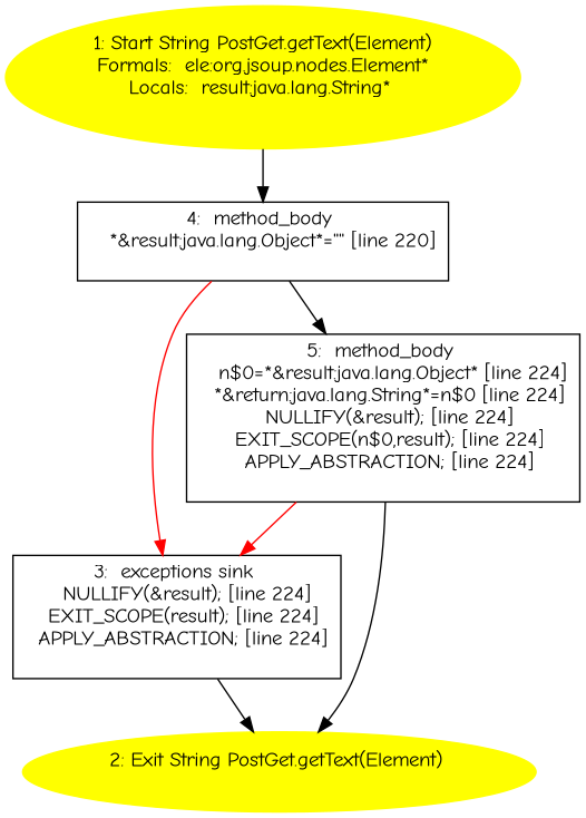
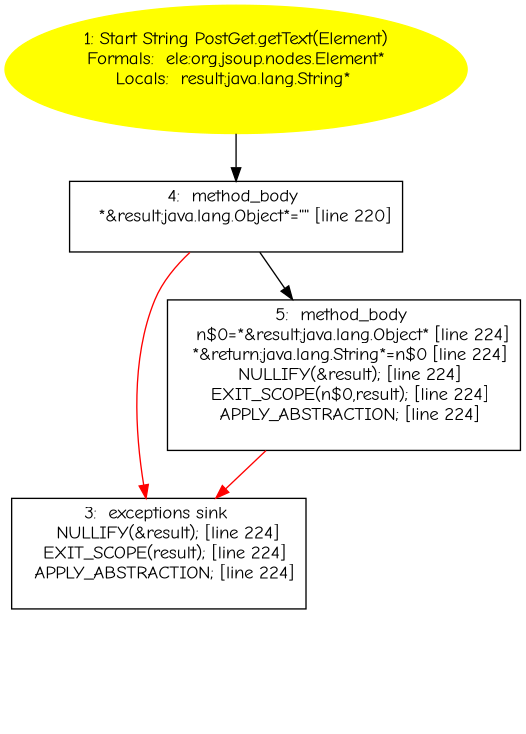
  digraph {
    fontname="Comic Neue"
    node [fontname="Comic Neue" shape=box]
    edge [fontname="Comic Neue"]
    n1 [color=yellow label="1: Start String PostGet.getText(Element)\nFormals:  ele:org.jsoup.nodes.Element*\nLocals:  result:java.lang.String* \n  " style=filled shape=""]
    n2 [label="4:  method_body \n   *&result:java.lang.Object*=\"\" [line 220]\n "]
    n3 [label="3:  exceptions sink \n   NULLIFY(&result); [line 224]\n  EXIT_SCOPE(result); [line 224]\n  APPLY_ABSTRACTION; [line 224]\n "]
    n4 [label="5:  method_body \n   n$0=*&result:java.lang.Object* [line 224]\n  *&return:java.lang.String*=n$0 [line 224]\n  NULLIFY(&result); [line 224]\n  EXIT_SCOPE(n$0,result); [line 224]\n  APPLY_ABSTRACTION; [line 224]\n "]
-   n5 [color=yellow label="2: Exit String PostGet.getText(Element) \n  " style=filled shape=""]
    n1 -> n2
    n2 -> n3 [color=red]
    n2 -> n4
-   n3 -> n5
    n4 -> n3 [color=red]
-   n4 -> n5
  }
